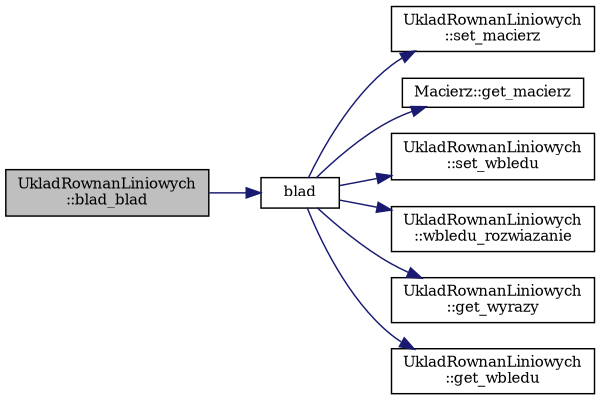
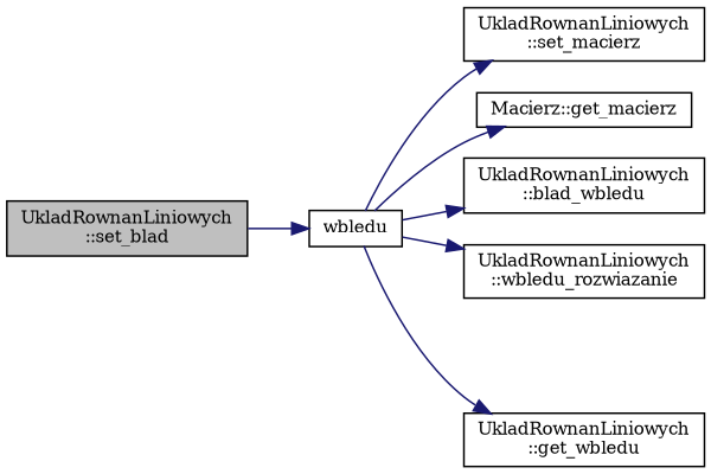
  digraph {
    fontname="DejaVu Serif"
    rankdir=LR
    node [color=black fillcolor=white fontname="DejaVu Serif" fontsize=10 shape=record style=filled]
    edge [color=midnightblue fontname="DejaVu Serif" fontsize=10 labelfontname=Helvetica labelfontsize=10 style=solid]
-   n1 [fillcolor=grey75 fontcolor=black height=0.2 label="UkladRownanLiniowych\l::blad_blad" width=0.4]
-   n2 [height=0.2 label=blad width=0.4]
+   n1 [fillcolor=grey75 fontcolor=black height=0.2 label="UkladRownanLiniowych\l::set_blad" width=0.4]
+   n2 [height=0.2 label=wbledu width=0.4]
    n3 [height=0.2 label="UkladRownanLiniowych\l::set_macierz" width=0.4]
    n4 [height=0.2 label="Macierz::get_macierz" width=0.4]
-   n5 [height=0.2 label="UkladRownanLiniowych\l::set_wbledu" width=0.4]
+   n5 [height=0.2 label="UkladRownanLiniowych\l::blad_wbledu" width=0.4]
    n6 [height=0.2 label="UkladRownanLiniowych\l::wbledu_rozwiazanie" width=0.4]
-   n7 [height=0.2 label="UkladRownanLiniowych\l::get_wyrazy" width=0.4]
    n8 [height=0.2 label="UkladRownanLiniowych\l::get_wbledu" width=0.4]
    n1 -> n2
    n2 -> n3
    n2 -> n4
    n2 -> n5
    n2 -> n6
-   n2 -> n7
    n2 -> n8
  }
